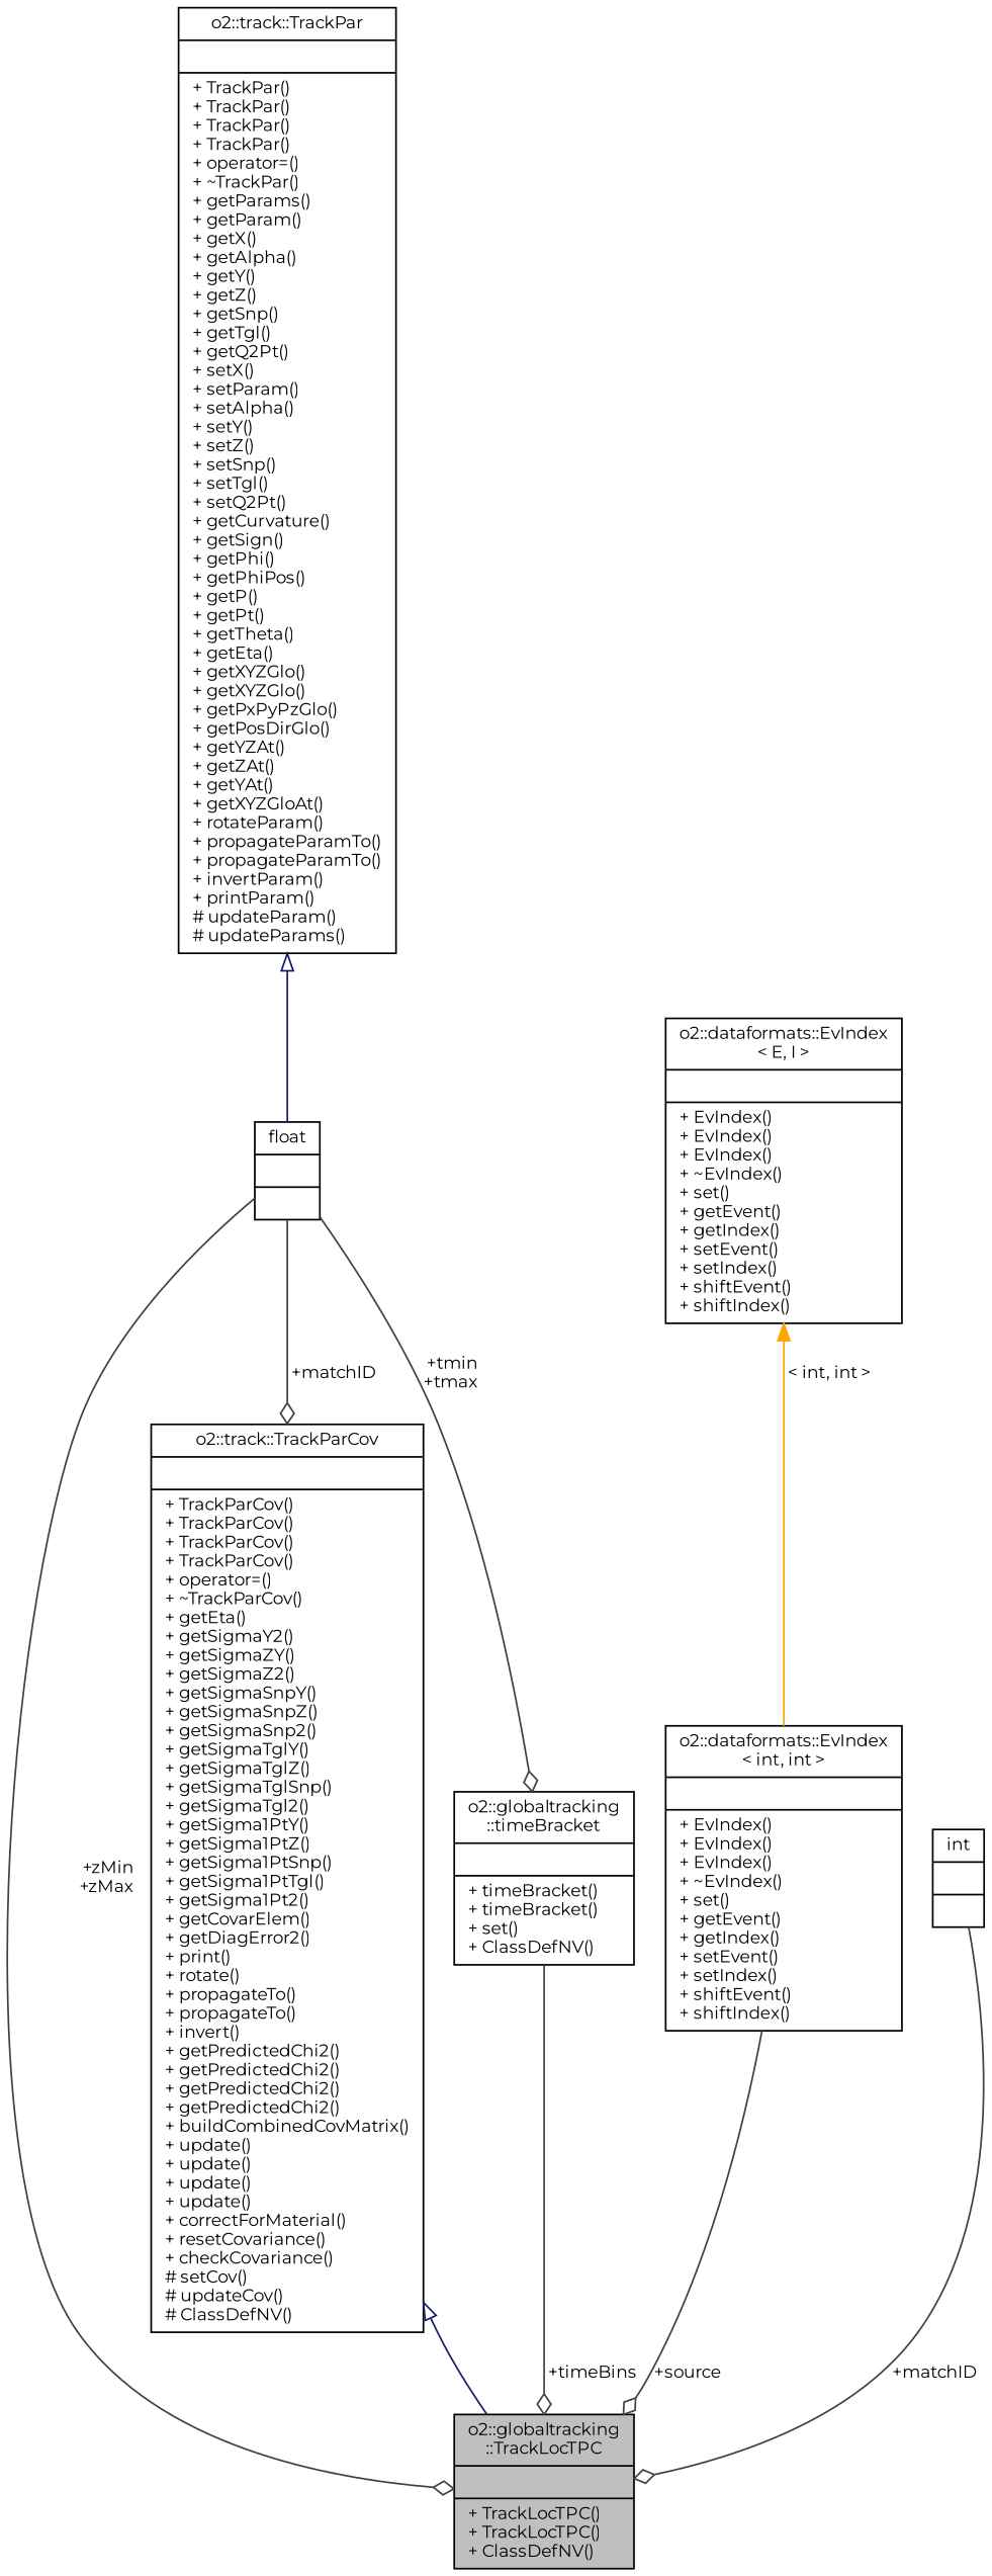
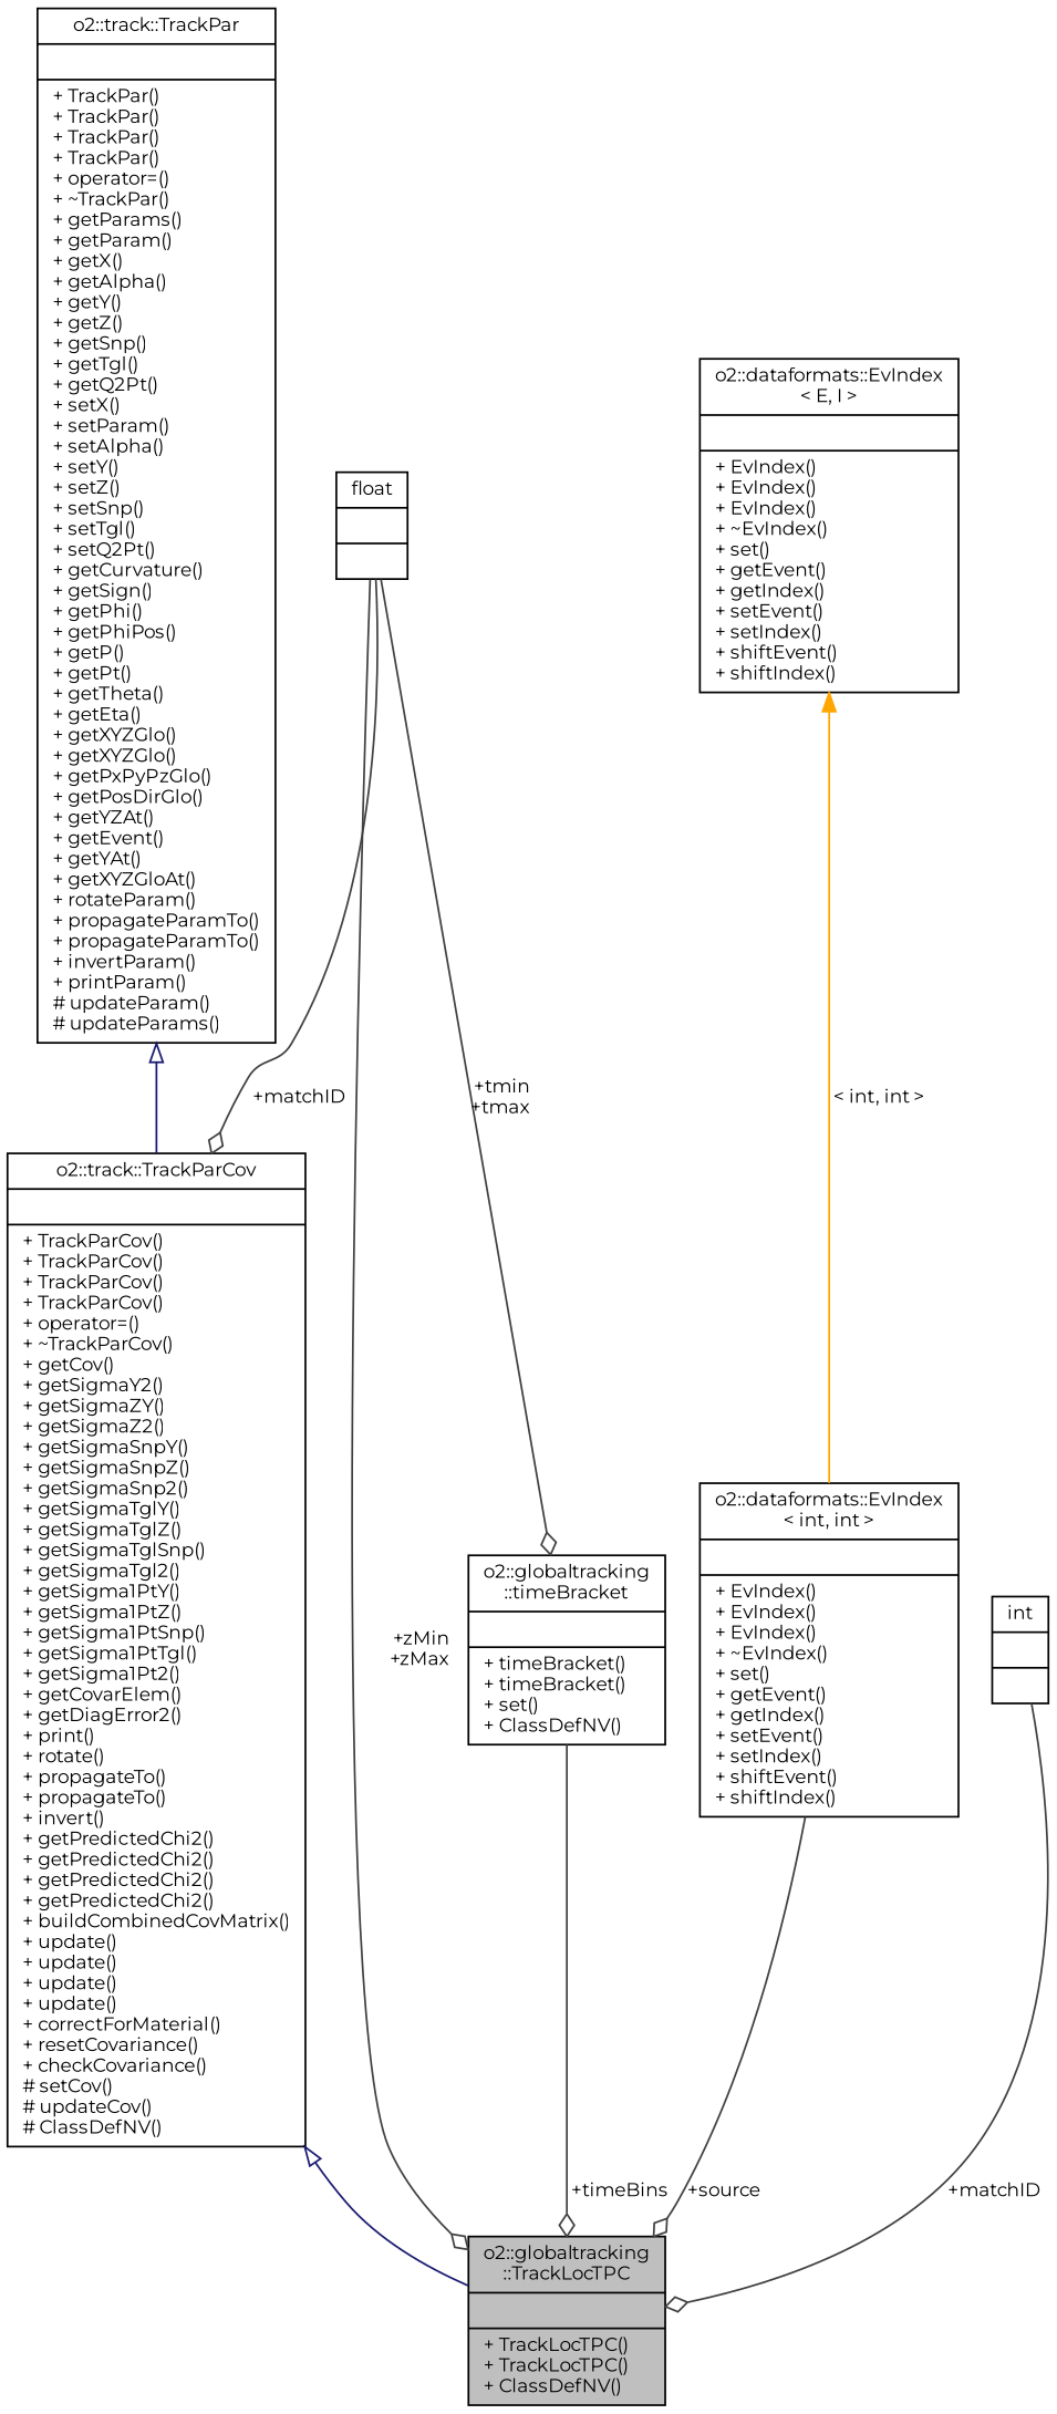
  digraph {
    fontname=Montserrat
    node [color=black fontname=Montserrat fontsize=10 shape=record]
    edge [color=grey25 fontname=Montserrat fontsize=10 labelfontname=Helvetica labelfontsize=10 style=solid arrowhead=odiamond]
    n1 [fillcolor=grey75 fontcolor=black height=0.2 label="{o2::globaltracking\l::TrackLocTPC\n||+ TrackLocTPC()\l+ TrackLocTPC()\l+ ClassDefNV()\l}" style=filled width=0.4]
-   n2 [height=0.2 label="{o2::track::TrackParCov\n||+ TrackParCov()\l+ TrackParCov()\l+ TrackParCov()\l+ TrackParCov()\l+ operator=()\l+ ~TrackParCov()\l+ getEta()\l+ getSigmaY2()\l+ getSigmaZY()\l+ getSigmaZ2()\l+ getSigmaSnpY()\l+ getSigmaSnpZ()\l+ getSigmaSnp2()\l+ getSigmaTglY()\l+ getSigmaTglZ()\l+ getSigmaTglSnp()\l+ getSigmaTgl2()\l+ getSigma1PtY()\l+ getSigma1PtZ()\l+ getSigma1PtSnp()\l+ getSigma1PtTgl()\l+ getSigma1Pt2()\l+ getCovarElem()\l+ getDiagError2()\l+ print()\l+ rotate()\l+ propagateTo()\l+ propagateTo()\l+ invert()\l+ getPredictedChi2()\l+ getPredictedChi2()\l+ getPredictedChi2()\l+ getPredictedChi2()\l+ buildCombinedCovMatrix()\l+ update()\l+ update()\l+ update()\l+ update()\l+ correctForMaterial()\l+ resetCovariance()\l+ checkCovariance()\l# setCov()\l# updateCov()\l# ClassDefNV()\l}" width=0.4]
-   n3 [height=0.2 label="{o2::track::TrackPar\n||+ TrackPar()\l+ TrackPar()\l+ TrackPar()\l+ TrackPar()\l+ operator=()\l+ ~TrackPar()\l+ getParams()\l+ getParam()\l+ getX()\l+ getAlpha()\l+ getY()\l+ getZ()\l+ getSnp()\l+ getTgl()\l+ getQ2Pt()\l+ setX()\l+ setParam()\l+ setAlpha()\l+ setY()\l+ setZ()\l+ setSnp()\l+ setTgl()\l+ setQ2Pt()\l+ getCurvature()\l+ getSign()\l+ getPhi()\l+ getPhiPos()\l+ getP()\l+ getPt()\l+ getTheta()\l+ getEta()\l+ getXYZGlo()\l+ getXYZGlo()\l+ getPxPyPzGlo()\l+ getPosDirGlo()\l+ getYZAt()\l+ getZAt()\l+ getYAt()\l+ getXYZGloAt()\l+ rotateParam()\l+ propagateParamTo()\l+ propagateParamTo()\l+ invertParam()\l+ printParam()\l# updateParam()\l# updateParams()\l}" width=0.4]
+   n2 [height=0.2 label="{o2::track::TrackParCov\n||+ TrackParCov()\l+ TrackParCov()\l+ TrackParCov()\l+ TrackParCov()\l+ operator=()\l+ ~TrackParCov()\l+ getCov()\l+ getSigmaY2()\l+ getSigmaZY()\l+ getSigmaZ2()\l+ getSigmaSnpY()\l+ getSigmaSnpZ()\l+ getSigmaSnp2()\l+ getSigmaTglY()\l+ getSigmaTglZ()\l+ getSigmaTglSnp()\l+ getSigmaTgl2()\l+ getSigma1PtY()\l+ getSigma1PtZ()\l+ getSigma1PtSnp()\l+ getSigma1PtTgl()\l+ getSigma1Pt2()\l+ getCovarElem()\l+ getDiagError2()\l+ print()\l+ rotate()\l+ propagateTo()\l+ propagateTo()\l+ invert()\l+ getPredictedChi2()\l+ getPredictedChi2()\l+ getPredictedChi2()\l+ getPredictedChi2()\l+ buildCombinedCovMatrix()\l+ update()\l+ update()\l+ update()\l+ update()\l+ correctForMaterial()\l+ resetCovariance()\l+ checkCovariance()\l# setCov()\l# updateCov()\l# ClassDefNV()\l}" width=0.4]
+   n3 [height=0.2 label="{o2::track::TrackPar\n||+ TrackPar()\l+ TrackPar()\l+ TrackPar()\l+ TrackPar()\l+ operator=()\l+ ~TrackPar()\l+ getParams()\l+ getParam()\l+ getX()\l+ getAlpha()\l+ getY()\l+ getZ()\l+ getSnp()\l+ getTgl()\l+ getQ2Pt()\l+ setX()\l+ setParam()\l+ setAlpha()\l+ setY()\l+ setZ()\l+ setSnp()\l+ setTgl()\l+ setQ2Pt()\l+ getCurvature()\l+ getSign()\l+ getPhi()\l+ getPhiPos()\l+ getP()\l+ getPt()\l+ getTheta()\l+ getEta()\l+ getXYZGlo()\l+ getXYZGlo()\l+ getPxPyPzGlo()\l+ getPosDirGlo()\l+ getYZAt()\l+ getEvent()\l+ getYAt()\l+ getXYZGloAt()\l+ rotateParam()\l+ propagateParamTo()\l+ propagateParamTo()\l+ invertParam()\l+ printParam()\l# updateParam()\l# updateParams()\l}" width=0.4]
    n4 [height=0.2 label="{float\n||}" width=0.4]
    n5 [height=0.2 label="{o2::globaltracking\l::timeBracket\n||+ timeBracket()\l+ timeBracket()\l+ set()\l+ ClassDefNV()\l}" width=0.4]
    n6 [height=0.2 label="{o2::dataformats::EvIndex\l\< int, int \>\n||+ EvIndex()\l+ EvIndex()\l+ EvIndex()\l+ ~EvIndex()\l+ set()\l+ getEvent()\l+ getIndex()\l+ setEvent()\l+ setIndex()\l+ shiftEvent()\l+ shiftIndex()\l}" width=0.4]
    n7 [height=0.2 label="{o2::dataformats::EvIndex\l\< E, I \>\n||+ EvIndex()\l+ EvIndex()\l+ EvIndex()\l+ ~EvIndex()\l+ set()\l+ getEvent()\l+ getIndex()\l+ setEvent()\l+ setIndex()\l+ shiftEvent()\l+ shiftIndex()\l}" width=0.4]
    n8 [height=0.2 label="{int\n||}" width=0.4]
    n2 -> n1 [arrowtail=onormal color=midnightblue dir=back arrowhead=""]
-   n3 -> n4 [arrowtail=onormal color=midnightblue dir=back arrowhead=""]
+   n3 -> n2 [arrowtail=onormal color=midnightblue dir=back arrowhead=""]
    n4 -> n1 [label=" +zMin\n+zMax"]
    n4 -> n2 [label=" +matchID"]
    n4 -> n5 [label=" +tmin\n+tmax"]
    n5 -> n1 [label=" +timeBins"]
    n6 -> n1 [label=" +source"]
    n7 -> n6 [color=orange dir=back label=" \< int, int \>" arrowhead=""]
    n8 -> n1 [label=" +matchID"]
  }
